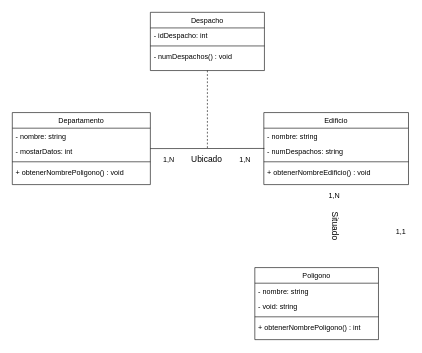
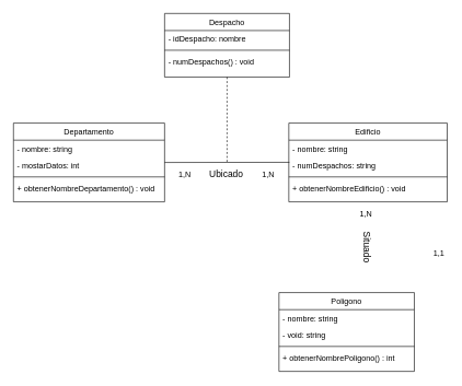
  <mxCell id="0" />
  <mxCell id="1" parent="0" />
  <mxCell id="2" value="Departamento" style="swimlane;fontStyle=0;align=center;verticalAlign=top;childLayout=stackLayout;horizontal=1;startSize=26;horizontalStack=0;resizeParent=1;resizeLast=0;collapsible=1;marginBottom=0;rounded=0;shadow=0;strokeWidth=1;" parent="1" vertex="1"><mxGeometry x="20" y="187" width="230" height="120" as="geometry"><mxRectangle x="230" y="140" width="160" height="26" as="alternateBounds" /></mxGeometry></mxCell>
  <mxCell id="3" value="- nombre: string" style="text;align=left;verticalAlign=top;spacingLeft=4;spacingRight=4;overflow=hidden;rotatable=0;points=[[0,0.5],[1,0.5]];portConstraint=eastwest;" parent="2" vertex="1"><mxGeometry y="26" width="230" height="26" as="geometry" /></mxCell>
  <mxCell id="4" value="- mostarDatos: int" style="text;align=left;verticalAlign=top;spacingLeft=4;spacingRight=4;overflow=hidden;rotatable=0;points=[[0,0.5],[1,0.5]];portConstraint=eastwest;rounded=0;shadow=0;html=0;" parent="2" vertex="1"><mxGeometry y="52" width="230" height="26" as="geometry" /></mxCell>
  <mxCell id="5" value="" style="line;html=1;strokeWidth=1;align=left;verticalAlign=middle;spacingTop=-1;spacingLeft=3;spacingRight=3;rotatable=0;labelPosition=right;points=[];portConstraint=eastwest;" parent="2" vertex="1"><mxGeometry y="78" width="230" height="8" as="geometry" /></mxCell>
- <mxCell id="6" value="+ obtenerNombrePoligono() : void" style="text;align=left;verticalAlign=top;spacingLeft=4;spacingRight=4;overflow=hidden;rotatable=0;points=[[0,0.5],[1,0.5]];portConstraint=eastwest;" parent="2" vertex="1"><mxGeometry y="86" width="230" height="34" as="geometry" /></mxCell>
+ <mxCell id="6" value="+ obtenerNombreDepartamento() : void" style="text;align=left;verticalAlign=top;spacingLeft=4;spacingRight=4;overflow=hidden;rotatable=0;points=[[0,0.5],[1,0.5]];portConstraint=eastwest;" parent="2" vertex="1"><mxGeometry y="86" width="230" height="34" as="geometry" /></mxCell>
  <mxCell id="7" value="Poligono" style="swimlane;fontStyle=0;align=center;verticalAlign=top;childLayout=stackLayout;horizontal=1;startSize=26;horizontalStack=0;resizeParent=1;resizeLast=0;collapsible=1;marginBottom=0;rounded=0;shadow=0;strokeWidth=1;" parent="1" vertex="1"><mxGeometry x="424" y="445.25" width="206" height="120" as="geometry"><mxRectangle x="340" y="380" width="170" height="26" as="alternateBounds" /></mxGeometry></mxCell>
  <mxCell id="8" value="- nombre: string" style="text;align=left;verticalAlign=top;spacingLeft=4;spacingRight=4;overflow=hidden;rotatable=0;points=[[0,0.5],[1,0.5]];portConstraint=eastwest;" parent="7" vertex="1"><mxGeometry y="26" width="206" height="26" as="geometry" /></mxCell>
  <mxCell id="9" value="- void: string" style="text;align=left;verticalAlign=top;spacingLeft=4;spacingRight=4;overflow=hidden;rotatable=0;points=[[0,0.5],[1,0.5]];portConstraint=eastwest;" parent="7" vertex="1"><mxGeometry y="52" width="206" height="26" as="geometry" /></mxCell>
  <mxCell id="10" value="" style="line;html=1;strokeWidth=1;align=left;verticalAlign=middle;spacingTop=-1;spacingLeft=3;spacingRight=3;rotatable=0;labelPosition=right;points=[];portConstraint=eastwest;" parent="7" vertex="1"><mxGeometry y="78" width="206" height="8" as="geometry" /></mxCell>
  <mxCell id="11" value="+ obtenerNombrePoligono() : int" style="text;align=left;verticalAlign=top;spacingLeft=4;spacingRight=4;overflow=hidden;rotatable=0;points=[[0,0.5],[1,0.5]];portConstraint=eastwest;" parent="7" vertex="1"><mxGeometry y="86" width="206" height="34" as="geometry" /></mxCell>
  <mxCell id="12" value="Edificio" style="swimlane;fontStyle=0;align=center;verticalAlign=top;childLayout=stackLayout;horizontal=1;startSize=26;horizontalStack=0;resizeParent=1;resizeLast=0;collapsible=1;marginBottom=0;rounded=0;shadow=0;strokeWidth=1;" parent="1" vertex="1"><mxGeometry x="439" y="187" width="241" height="120" as="geometry"><mxRectangle x="230" y="140" width="160" height="26" as="alternateBounds" /></mxGeometry></mxCell>
  <mxCell id="13" value="- nombre: string" style="text;align=left;verticalAlign=top;spacingLeft=4;spacingRight=4;overflow=hidden;rotatable=0;points=[[0,0.5],[1,0.5]];portConstraint=eastwest;" parent="12" vertex="1"><mxGeometry y="26" width="241" height="26" as="geometry" /></mxCell>
  <mxCell id="14" value="- numDespachos: string" style="text;align=left;verticalAlign=top;spacingLeft=4;spacingRight=4;overflow=hidden;rotatable=0;points=[[0,0.5],[1,0.5]];portConstraint=eastwest;" parent="12" vertex="1"><mxGeometry y="52" width="241" height="26" as="geometry" /></mxCell>
  <mxCell id="15" value="" style="line;html=1;strokeWidth=1;align=left;verticalAlign=middle;spacingTop=-1;spacingLeft=3;spacingRight=3;rotatable=0;labelPosition=right;points=[];portConstraint=eastwest;" parent="12" vertex="1"><mxGeometry y="78" width="241" height="8" as="geometry" /></mxCell>
  <mxCell id="16" value="+ obtenerNombreEdificio() : void" style="text;align=left;verticalAlign=top;spacingLeft=4;spacingRight=4;overflow=hidden;rotatable=0;points=[[0,0.5],[1,0.5]];portConstraint=eastwest;" parent="12" vertex="1"><mxGeometry y="86" width="241" height="34" as="geometry" /></mxCell>
  <mxCell id="17" style="rounded=0;orthogonalLoop=1;jettySize=auto;html=1;endArrow=none;endFill=0;startArrow=none;startFill=0;entryX=0.004;entryY=0.299;entryDx=0;entryDy=0;entryPerimeter=0;" parent="1" target="14" edge="1"><mxGeometry relative="1" as="geometry"><mxPoint x="250" y="247" as="sourcePoint" /><mxPoint x="580" y="247" as="targetPoint" /></mxGeometry></mxCell>
  <mxCell id="18" style="edgeStyle=orthogonalEdgeStyle;rounded=0;orthogonalLoop=1;jettySize=auto;html=1;dashed=1;endArrow=none;endFill=0;" parent="1" source="19" edge="1"><mxGeometry relative="1" as="geometry"><mxPoint x="345" y="247" as="targetPoint" /></mxGeometry></mxCell>
  <mxCell id="19" value="Despacho" style="swimlane;fontStyle=0;align=center;verticalAlign=top;childLayout=stackLayout;horizontal=1;startSize=26;horizontalStack=0;resizeParent=1;resizeLast=0;collapsible=1;marginBottom=0;rounded=0;shadow=0;strokeWidth=1;" parent="1" vertex="1"><mxGeometry x="250" y="20" width="190" height="97" as="geometry"><mxRectangle x="340" y="380" width="170" height="26" as="alternateBounds" /></mxGeometry></mxCell>
- <mxCell id="20" value="- idDespacho: int" style="text;align=left;verticalAlign=top;spacingLeft=4;spacingRight=4;overflow=hidden;rotatable=0;points=[[0,0.5],[1,0.5]];portConstraint=eastwest;" parent="19" vertex="1"><mxGeometry y="26" width="190" height="26" as="geometry" /></mxCell>
+ <mxCell id="20" value="- idDespacho: nombre" style="text;align=left;verticalAlign=top;spacingLeft=4;spacingRight=4;overflow=hidden;rotatable=0;points=[[0,0.5],[1,0.5]];portConstraint=eastwest;" parent="19" vertex="1"><mxGeometry y="26" width="190" height="26" as="geometry" /></mxCell>
  <mxCell id="21" value="" style="line;html=1;strokeWidth=1;align=left;verticalAlign=middle;spacingTop=-1;spacingLeft=3;spacingRight=3;rotatable=0;labelPosition=right;points=[];portConstraint=eastwest;" parent="19" vertex="1"><mxGeometry y="52" width="190" height="8" as="geometry" /></mxCell>
  <mxCell id="22" value="- numDespachos() : void" style="text;align=left;verticalAlign=top;spacingLeft=4;spacingRight=4;overflow=hidden;rotatable=0;points=[[0,0.5],[1,0.5]];portConstraint=eastwest;" parent="19" vertex="1"><mxGeometry y="60" width="190" height="26" as="geometry" /></mxCell>
  <mxCell id="23" value="1,N" style="text;strokeColor=none;align=center;fillColor=none;html=1;verticalAlign=middle;whiteSpace=wrap;rounded=0;" parent="1" vertex="1"><mxGeometry x="251" y="251" width="60" height="30" as="geometry" /></mxCell>
  <mxCell id="24" value="1,N" style="text;strokeColor=none;align=center;fillColor=none;html=1;verticalAlign=middle;whiteSpace=wrap;rounded=0;" parent="1" vertex="1"><mxGeometry x="378" y="251" width="60" height="30" as="geometry" /></mxCell>
  <mxCell id="25" value="&lt;span style=&quot;font-size: 14px;&quot;&gt;Ubicado&lt;/span&gt;" style="text;strokeColor=none;align=center;fillColor=none;html=1;verticalAlign=middle;whiteSpace=wrap;rounded=0;rotation=0;" parent="1" vertex="1"><mxGeometry x="324" y="250" width="40" height="30" as="geometry" /></mxCell>
  <mxCell id="26" value="&lt;font style=&quot;font-size: 14px;&quot;&gt;Situado&lt;/font&gt;" style="text;strokeColor=none;align=center;fillColor=none;html=1;verticalAlign=middle;whiteSpace=wrap;rounded=0;rotation=90;" parent="1" vertex="1"><mxGeometry x="526" y="361" width="63.5" height="30" as="geometry" /></mxCell>
  <mxCell id="27" value="1,N" style="text;strokeColor=none;align=center;fillColor=none;html=1;verticalAlign=middle;whiteSpace=wrap;rounded=0;" parent="1" vertex="1"><mxGeometry x="542" y="311" width="28.5" height="30" as="geometry" /></mxCell>
  <mxCell id="28" value="1,1" style="text;strokeColor=none;align=center;fillColor=none;html=1;verticalAlign=middle;whiteSpace=wrap;rounded=0;" parent="1" vertex="1"><mxGeometry x="653.75" y="371" width="26.75" height="30" as="geometry" /></mxCell>
